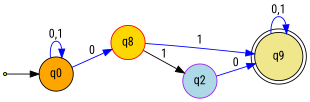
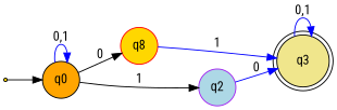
  digraph {
    fontname="Roboto Condensed"
    rankdir=LR
    node [color=black fillcolor=gold fontname="Roboto Condensed" shape=circle style=filled]
    edge [color=blue fontname="Roboto Condensed"]
    __start [shape=point]
    q0 [fillcolor=orange]
    n3 [color=red label=q8]
    q2 [color=purple fillcolor=lightblue]
-   q3 [fillcolor=khaki shape=doublecircle label=q9]
+   q3 [fillcolor=khaki shape=doublecircle]
    __start -> q0 [color=black]
    q0 -> q0 [label="0,1"]
-   q0 -> n3 [label=0]
-   n3 -> q2 [color=black label=1]
+   q0 -> n3 [color=black label=0]
+   q0 -> q2 [color=black label=1]
    n3 -> q3 [label=1]
    q2 -> q3 [label=0]
    q3 -> q3 [label="0,1"]
  }
